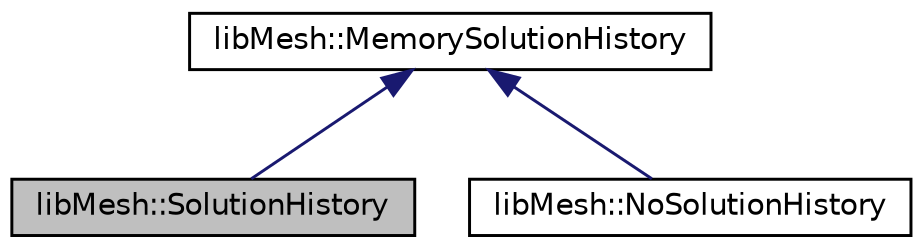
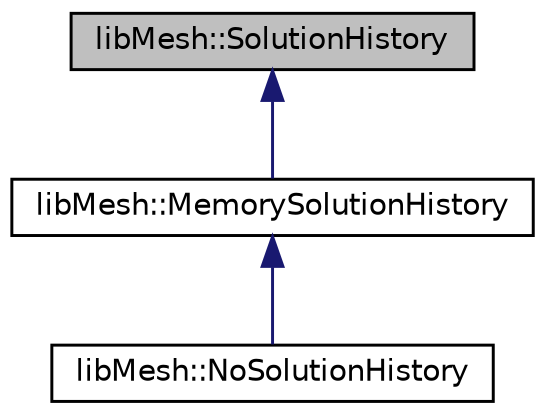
  digraph {
    node [color=black fillcolor=white fontname=Helvetica fontsize=10 shape=record style=filled]
    edge [color=midnightblue dir=back fontname=Helvetica fontsize=10 labelfontname=Helvetica labelfontsize=10 style=solid]
    n1 [fillcolor=grey75 fontcolor=black height=0.2 label="libMesh::SolutionHistory" width=0.4]
    n2 [height=0.2 label="libMesh::MemorySolutionHistory" width=0.4]
    n3 [height=0.2 label="libMesh::NoSolutionHistory" width=0.4]
-   n2 -> n1
+   n1 -> n2
    n2 -> n3
  }
